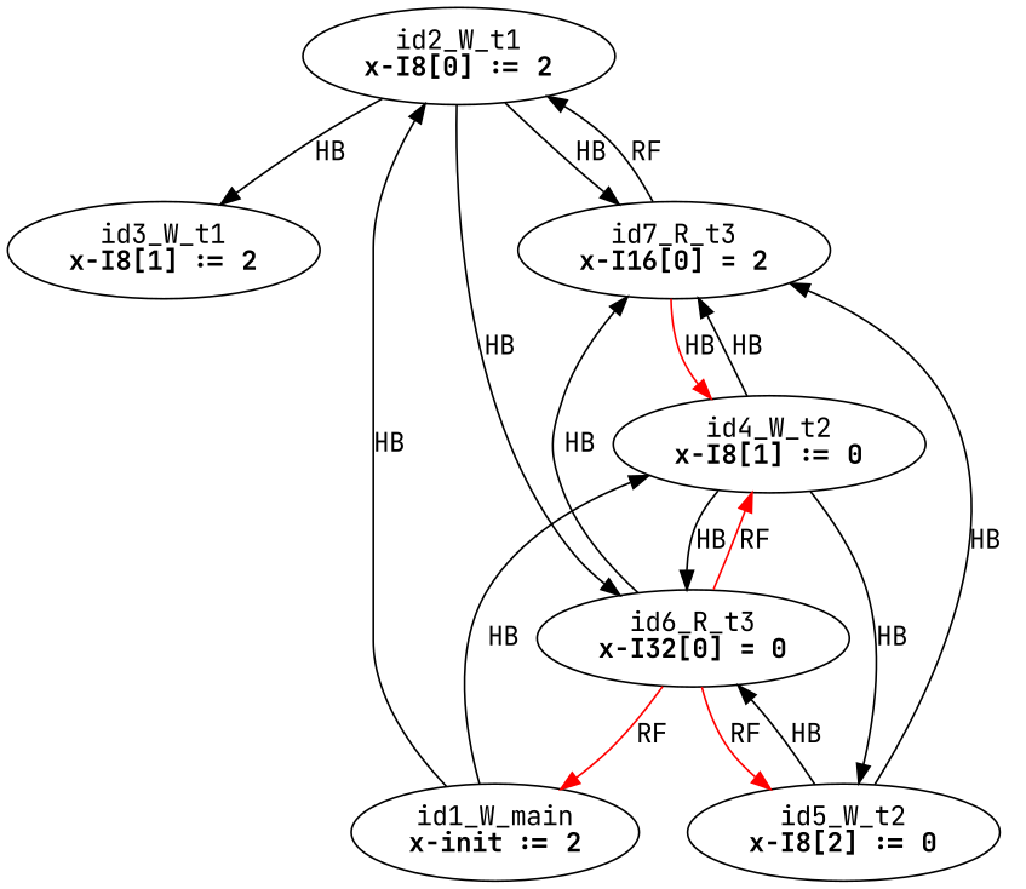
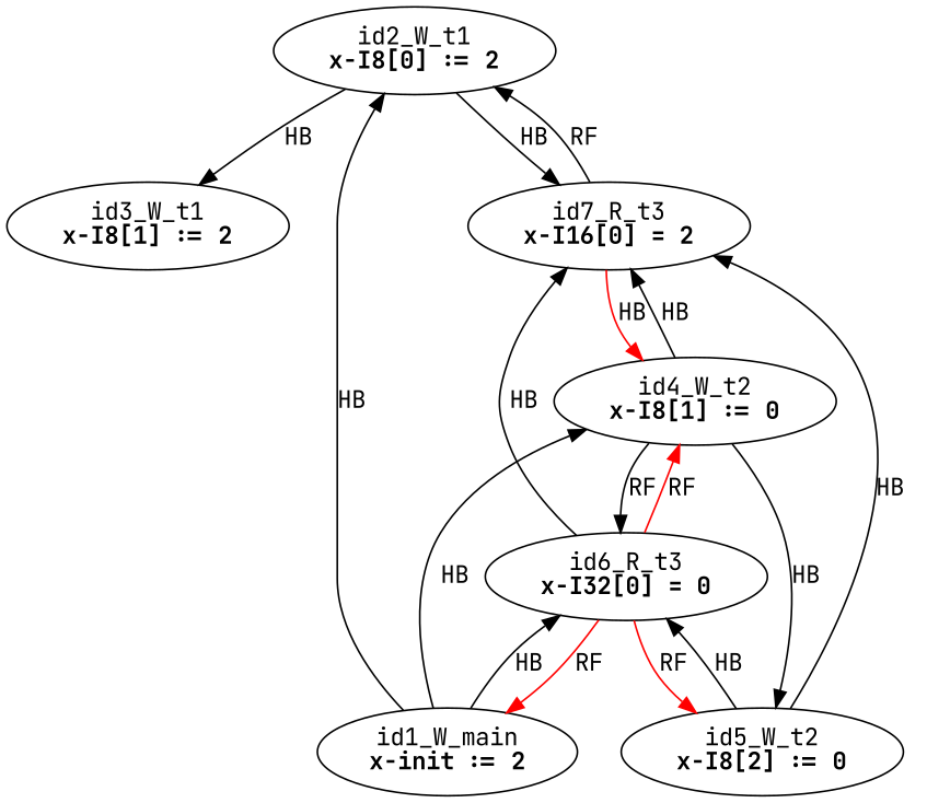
  digraph {
    fontname="JetBrains Mono"
    rankdir=TB
    splines=true
    node [fontname="JetBrains Mono"]
    edge [color=black fontname="JetBrains Mono"]
    n1 [label=<id2_W_t1<br/><B>x-I8[0] := 2</B>>]
    n2 [label=<id3_W_t1<br/><B>x-I8[1] := 2</B>>]
    n3 [label=<id7_R_t3<br/><B>x-I16[0] = 2</B>>]
    n4 [label=<id4_W_t2<br/><B>x-I8[1] := 0</B>>]
    n5 [label=<id5_W_t2<br/><B>x-I8[2] := 0</B>>]
    n6 [label=<id6_R_t3<br/><B>x-I32[0] = 0</B>>]
    n7 [label=<id1_W_main<br/><B>x-init := 2</B>>]
    n1 -> n2 [label=HB]
    n1 -> n3 [label=HB]
    n3 -> n1 [label=RF]
    n3 -> n4 [color=red label=HB]
    n4 -> n3 [label=HB]
    n4 -> n5 [label=HB]
-   n4 -> n6 [label=HB]
+   n4 -> n6 [label=RF]
    n5 -> n3 [label=HB]
    n5 -> n6 [label=HB]
    n6 -> n3 [label=HB]
    n6 -> n4 [color=red label=RF]
    n6 -> n5 [color=red label=RF]
    n6 -> n7 [color=red label=RF]
    n7 -> n1 [label=HB]
    n7 -> n4 [label=HB]
-   n1 -> n6 [label=HB]
+   n7 -> n6 [label=HB]
  }
